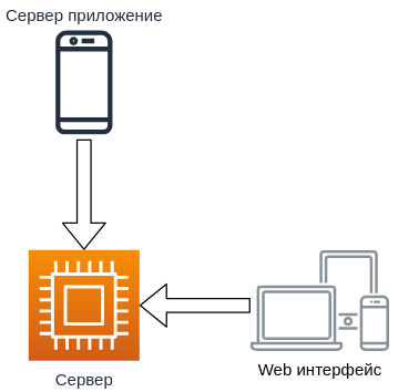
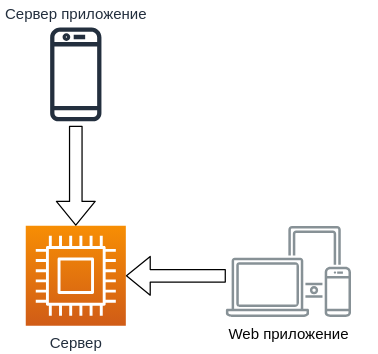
  <mxCell id="0" />
  <mxCell id="1" parent="0" />
  <mxCell id="2" value="Сервер" style="outlineConnect=0;fontColor=#232F3E;gradientColor=#F78E04;gradientDirection=north;fillColor=#D05C17;strokeColor=#ffffff;dashed=0;verticalLabelPosition=bottom;verticalAlign=top;align=center;html=1;fontSize=12;fontStyle=0;aspect=fixed;shape=mxgraph.aws4.resourceIcon;resIcon=mxgraph.aws4.compute;" vertex="1" parent="1"><mxGeometry x="20" y="180" width="80" height="80" as="geometry" /></mxCell>
  <mxCell id="3" value="Сервер приложение" style="outlineConnect=0;fontColor=#232F3E;gradientColor=none;fillColor=#232F3E;strokeColor=none;dashed=0;verticalLabelPosition=top;verticalAlign=bottom;align=center;html=1;fontSize=12;fontStyle=0;aspect=fixed;pointerEvents=1;shape=mxgraph.aws4.mobile_client;labelPosition=center;" vertex="1" parent="1"><mxGeometry x="39.5" y="20" width="41" height="78" as="geometry" /></mxCell>
- <mxCell id="4" value="&lt;font color=&quot;#050505&quot;&gt;Web интерфейс&lt;/font&gt;" style="outlineConnect=0;gradientColor=none;fontColor=#545B64;strokeColor=none;fillColor=#879196;dashed=0;verticalLabelPosition=bottom;verticalAlign=top;align=center;html=1;fontSize=12;fontStyle=0;aspect=fixed;shape=mxgraph.aws4.illustration_devices;pointerEvents=1" vertex="1" parent="1"><mxGeometry x="180" y="180" width="100" height="73" as="geometry" /></mxCell>
+ <mxCell id="4" value="&lt;font color=&quot;#050505&quot;&gt;Web приложение&lt;/font&gt;" style="outlineConnect=0;gradientColor=none;fontColor=#545B64;strokeColor=none;fillColor=#879196;dashed=0;verticalLabelPosition=bottom;verticalAlign=top;align=center;html=1;fontSize=12;fontStyle=0;aspect=fixed;shape=mxgraph.aws4.illustration_devices;pointerEvents=1" vertex="1" parent="1"><mxGeometry x="180" y="180" width="100" height="73" as="geometry" /></mxCell>
  <mxCell id="5" value="" style="shape=flexArrow;endArrow=classic;html=1;" edge="1" parent="1"><mxGeometry width="50" height="50" relative="1" as="geometry"><mxPoint x="180" y="220" as="sourcePoint" /><mxPoint x="100" y="220" as="targetPoint" /></mxGeometry></mxCell>
  <mxCell id="6" value="" style="shape=flexArrow;endArrow=classic;html=1;" edge="1" parent="1"><mxGeometry width="50" height="50" relative="1" as="geometry"><mxPoint x="60" y="100" as="sourcePoint" /><mxPoint x="60" y="180" as="targetPoint" /></mxGeometry></mxCell>
